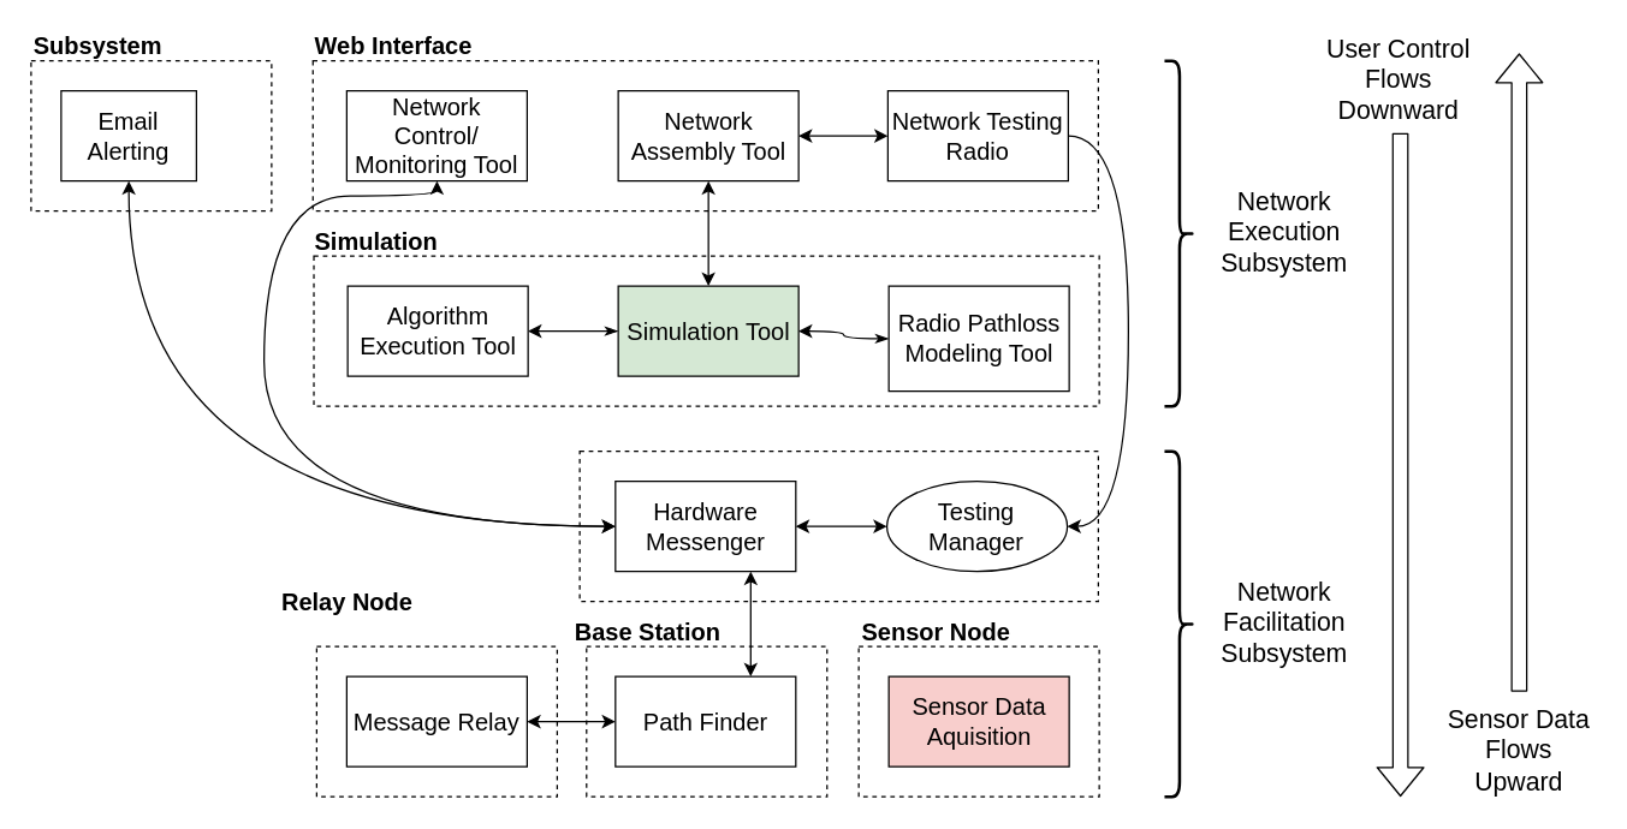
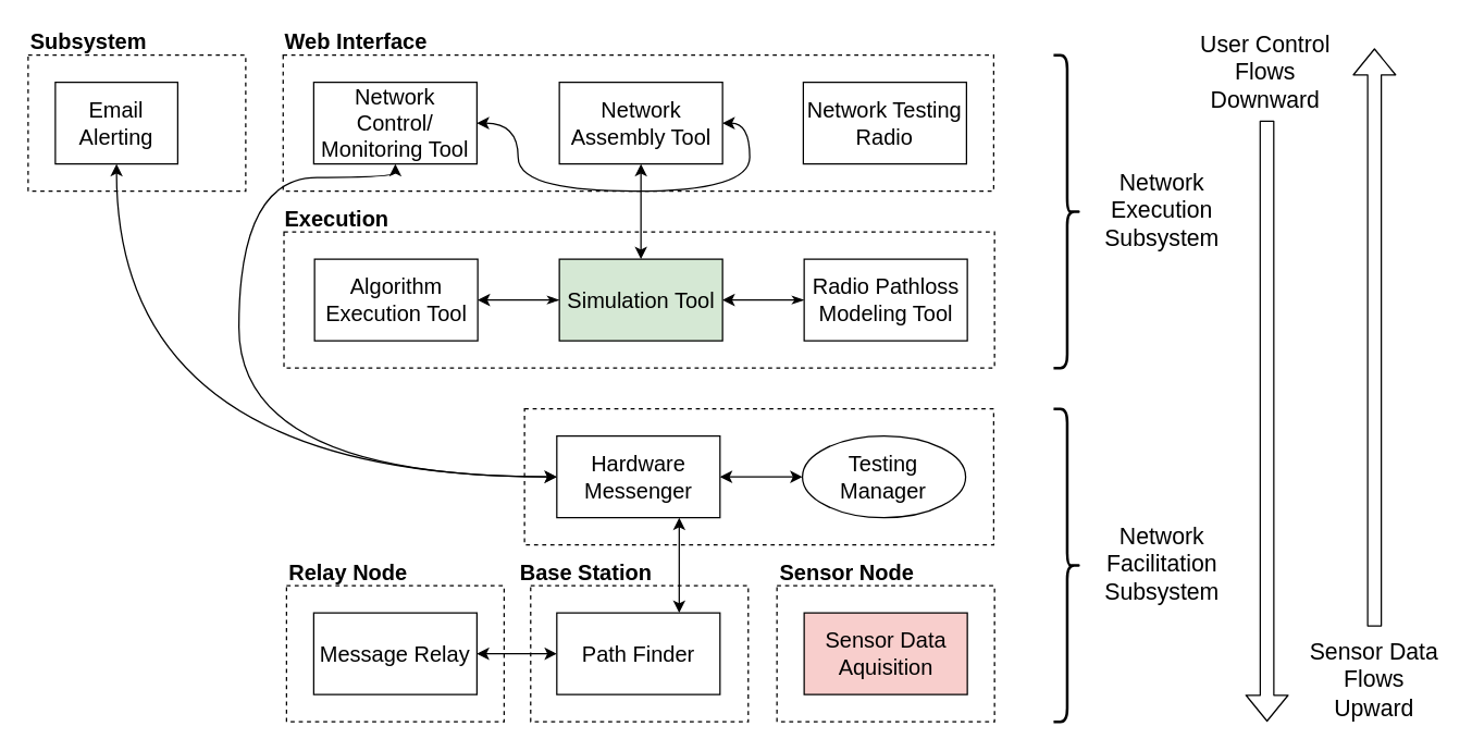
  <mxCell id="0" />
  <mxCell id="1" parent="0" />
  <mxCell id="2" value="" style="rounded=0;whiteSpace=wrap;html=1;dashed=1;fontSize=16;" parent="1" vertex="1"><mxGeometry x="385" y="300" width="345" height="100" as="geometry" /></mxCell>
  <mxCell id="3" value="" style="rounded=0;whiteSpace=wrap;html=1;dashed=1;fontSize=16;" parent="1" vertex="1"><mxGeometry x="208.12" y="170" width="522.5" height="100" as="geometry" /></mxCell>
  <mxCell id="4" value="" style="rounded=0;whiteSpace=wrap;html=1;dashed=1;fontSize=16;" parent="1" vertex="1"><mxGeometry x="207.5" y="40" width="522.5" height="100" as="geometry" /></mxCell>
  <mxCell id="5" value="" style="rounded=0;whiteSpace=wrap;html=1;dashed=1;fontSize=16;" parent="1" vertex="1"><mxGeometry x="210" y="430" width="160" height="100" as="geometry" /></mxCell>
  <mxCell id="6" value="" style="rounded=0;whiteSpace=wrap;html=1;dashed=1;fontSize=16;" parent="1" vertex="1"><mxGeometry x="570.62" y="430" width="160" height="100" as="geometry" /></mxCell>
  <mxCell id="7" value="" style="rounded=0;whiteSpace=wrap;html=1;dashed=1;fontSize=16;" parent="1" vertex="1"><mxGeometry y="40" width="160" height="100" as="geometry" x="20" /></mxCell>
  <mxCell id="8" value="Sensor Data Aquisition" style="rounded=0;whiteSpace=wrap;html=1;fontSize=16;fillColor=#f8cecc;" parent="1" vertex="1"><mxGeometry x="590.62" y="450" width="120" height="60" as="geometry" /></mxCell>
  <mxCell id="9" value="Message Relay" style="rounded=0;whiteSpace=wrap;html=1;fontSize=16;" parent="1" vertex="1"><mxGeometry x="230" y="450" width="120" height="60" as="geometry" /></mxCell>
  <mxCell id="10" value="" style="rounded=0;whiteSpace=wrap;html=1;dashed=1;fontSize=16;" parent="1" vertex="1"><mxGeometry x="389.53" y="430" width="160" height="100" as="geometry" /></mxCell>
  <mxCell id="11" style="edgeStyle=orthogonalEdgeStyle;curved=1;rounded=0;orthogonalLoop=1;jettySize=auto;html=1;exitX=0;exitY=0.5;exitDx=0;exitDy=0;entryX=1;entryY=0.5;entryDx=0;entryDy=0;startArrow=classic;startFill=1;fontSize=16;" edge="1" parent="1" source="12" target="9"><mxGeometry relative="1" as="geometry" /></mxCell>
  <mxCell id="12" value="Path Finder" style="rounded=0;whiteSpace=wrap;html=1;fontSize=16;" parent="1" vertex="1"><mxGeometry x="408.75" y="450" width="120" height="60" as="geometry" /></mxCell>
  <mxCell id="13" style="edgeStyle=orthogonalEdgeStyle;curved=1;rounded=0;orthogonalLoop=1;jettySize=auto;html=1;exitX=0.5;exitY=1;exitDx=0;exitDy=0;entryX=0;entryY=0.5;entryDx=0;entryDy=0;fontSize=16;startArrow=classic;startFill=1;" edge="1" parent="1" source="14" target="27"><mxGeometry relative="1" as="geometry"><Array as="points"><mxPoint x="290" y="130" /><mxPoint x="175" y="130" /><mxPoint x="175" y="350" /></Array></mxGeometry></mxCell>
  <mxCell id="14" value="Network Control/&lt;br&gt;Monitoring Tool" style="rounded=0;whiteSpace=wrap;html=1;fontSize=16;" parent="1" vertex="1"><mxGeometry x="230" y="60" width="120" height="60" as="geometry" /></mxCell>
- <mxCell id="15" style="edgeStyle=orthogonalEdgeStyle;curved=1;rounded=0;orthogonalLoop=1;jettySize=auto;html=1;exitX=1;exitY=0.5;exitDx=0;exitDy=0;entryX=0;entryY=0.5;entryDx=0;entryDy=0;startArrow=classic;startFill=1;fontSize=16;" parent="1" source="16" target="18" edge="1"><mxGeometry relative="1" as="geometry" /></mxCell>
+ <mxCell id="15" style="edgeStyle=orthogonalEdgeStyle;curved=1;rounded=0;orthogonalLoop=1;jettySize=auto;html=1;exitX=1;exitY=0.5;exitDx=0;exitDy=0;startArrow=classic;startFill=1;fontSize=16;" parent="1" source="16" target="14" edge="1"><mxGeometry relative="1" as="geometry" /></mxCell>
  <mxCell id="16" value="Network Assembly Tool" style="rounded=0;whiteSpace=wrap;html=1;fontSize=16;" parent="1" vertex="1"><mxGeometry x="410.62" y="60" width="120" height="60" as="geometry" /></mxCell>
- <mxCell id="17" style="edgeStyle=orthogonalEdgeStyle;curved=1;rounded=0;orthogonalLoop=1;jettySize=auto;html=1;exitX=1;exitY=0.5;exitDx=0;exitDy=0;entryX=1;entryY=0.5;entryDx=0;entryDy=0;startArrow=none;startFill=0;fontSize=16;" parent="1" source="18" target="30" edge="1"><mxGeometry relative="1" as="geometry"><Array as="points"><mxPoint x="750" y="90" /><mxPoint x="750" y="350" /></Array></mxGeometry></mxCell>
  <mxCell id="18" value="Network Testing Radio" style="rounded=0;whiteSpace=wrap;html=1;fontSize=16;" parent="1" vertex="1"><mxGeometry x="590" y="60" width="120" height="60" as="geometry" /></mxCell>
  <mxCell id="19" value="Email Alerting" style="rounded=0;whiteSpace=wrap;html=1;fontSize=16;" parent="1" vertex="1"><mxGeometry x="40" y="60" width="90" height="60" as="geometry" /></mxCell>
  <mxCell id="20" style="edgeStyle=orthogonalEdgeStyle;curved=1;rounded=0;orthogonalLoop=1;jettySize=auto;html=1;exitX=0;exitY=0.5;exitDx=0;exitDy=0;startArrow=classicThin;startFill=1;fontSize=16;" parent="1" source="22" target="25" edge="1"><mxGeometry relative="1" as="geometry" /></mxCell>
  <mxCell id="21" style="edgeStyle=orthogonalEdgeStyle;curved=1;rounded=0;orthogonalLoop=1;jettySize=auto;html=1;exitX=0.5;exitY=0;exitDx=0;exitDy=0;entryX=0.5;entryY=1;entryDx=0;entryDy=0;startArrow=classic;startFill=1;fontSize=16;" parent="1" source="22" target="16" edge="1"><mxGeometry relative="1" as="geometry" /></mxCell>
  <mxCell id="22" value="Simulation Tool" style="rounded=0;whiteSpace=wrap;html=1;fontSize=16;fillColor=#d5e8d4;" parent="1" vertex="1"><mxGeometry x="410.62" y="190" width="120" height="60" as="geometry" /></mxCell>
  <mxCell id="23" style="edgeStyle=orthogonalEdgeStyle;curved=1;rounded=0;orthogonalLoop=1;jettySize=auto;html=1;exitX=0;exitY=0.5;exitDx=0;exitDy=0;entryX=1;entryY=0.5;entryDx=0;entryDy=0;startArrow=classicThin;startFill=1;fontSize=16;" parent="1" source="24" target="22" edge="1"><mxGeometry relative="1" as="geometry" /></mxCell>
- <mxCell id="24" value="Radio Pathloss Modeling Tool" style="rounded=0;whiteSpace=wrap;html=1;fontSize=16;" parent="1" vertex="1"><mxGeometry x="590.62" y="190" width="120" height="70" as="geometry" /></mxCell>
+ <mxCell id="24" value="Radio Pathloss Modeling Tool" style="rounded=0;whiteSpace=wrap;html=1;fontSize=16;" parent="1" vertex="1"><mxGeometry x="590.62" y="190" width="120" height="60" as="geometry" /></mxCell>
  <mxCell id="25" value="Algorithm Execution Tool" style="rounded=0;whiteSpace=wrap;html=1;fontSize=16;" parent="1" vertex="1"><mxGeometry x="230.62" y="190" width="120" height="60" as="geometry" /></mxCell>
  <mxCell id="26" style="edgeStyle=orthogonalEdgeStyle;curved=1;rounded=0;orthogonalLoop=1;jettySize=auto;html=1;exitX=0.75;exitY=1;exitDx=0;exitDy=0;entryX=0.75;entryY=0;entryDx=0;entryDy=0;startArrow=classic;startFill=1;fontSize=16;" edge="1" parent="1" source="27" target="12"><mxGeometry relative="1" as="geometry" /></mxCell>
  <mxCell id="27" value="Hardware Messenger" style="rounded=0;whiteSpace=wrap;html=1;fontSize=16;" parent="1" vertex="1"><mxGeometry x="408.75" y="320" width="120" height="60" as="geometry" /></mxCell>
  <mxCell id="28" style="edgeStyle=orthogonalEdgeStyle;curved=1;rounded=0;orthogonalLoop=1;jettySize=auto;html=1;exitX=0;exitY=0.5;exitDx=0;exitDy=0;entryX=0.5;entryY=1;entryDx=0;entryDy=0;startArrow=classic;startFill=1;fontSize=16;" parent="1" source="27" target="19" edge="1"><mxGeometry relative="1" as="geometry"><mxPoint x="230.62" y="350" as="sourcePoint" /></mxGeometry></mxCell>
  <mxCell id="29" style="edgeStyle=orthogonalEdgeStyle;curved=1;rounded=0;orthogonalLoop=1;jettySize=auto;html=1;exitX=0;exitY=0.5;exitDx=0;exitDy=0;entryX=1;entryY=0.5;entryDx=0;entryDy=0;startArrow=classic;startFill=1;fontSize=16;" parent="1" source="30" target="27" edge="1"><mxGeometry relative="1" as="geometry" /></mxCell>
  <mxCell id="30" value="Testing Manager" style="ellipse;whiteSpace=wrap;html=1;fontSize=16;" parent="1" vertex="1"><mxGeometry x="589.37" y="320" width="120" height="60" as="geometry" /></mxCell>
  <mxCell id="31" value="Web Interface" style="text;html=1;strokeColor=none;fillColor=none;align=left;verticalAlign=middle;whiteSpace=wrap;rounded=0;dashed=1;fontSize=16;fontStyle=1" parent="1" vertex="1"><mxGeometry x="206.87" width="133.13" height="20" as="geometry" y="20" /></mxCell>
- <mxCell id="32" value="Simulation" style="text;html=1;strokeColor=none;fillColor=none;align=left;verticalAlign=middle;whiteSpace=wrap;rounded=0;dashed=1;fontSize=16;fontStyle=1" parent="1" vertex="1"><mxGeometry x="206.87" y="150" width="178.13" height="20" as="geometry" /></mxCell>
+ <mxCell id="32" value="Execution" style="text;html=1;strokeColor=none;fillColor=none;align=left;verticalAlign=middle;whiteSpace=wrap;rounded=0;dashed=1;fontSize=16;fontStyle=1" parent="1" vertex="1"><mxGeometry x="206.87" y="150" width="178.13" height="20" as="geometry" /></mxCell>
  <mxCell id="33" value="Base Station" style="text;html=1;strokeColor=none;fillColor=none;align=left;verticalAlign=middle;whiteSpace=wrap;rounded=0;dashed=1;fontSize=16;fontStyle=1" parent="1" vertex="1"><mxGeometry x="380" y="410" width="110" height="20" as="geometry" /></mxCell>
- <mxCell id="34" value="Relay Node" style="text;html=1;strokeColor=none;fillColor=none;align=left;verticalAlign=middle;whiteSpace=wrap;rounded=0;dashed=1;fontSize=16;fontStyle=1" parent="1" vertex="1"><mxGeometry x="185" y="390" width="94.69" height="20" as="geometry" /></mxCell>
+ <mxCell id="34" value="Relay Node" style="text;html=1;strokeColor=none;fillColor=none;align=left;verticalAlign=middle;whiteSpace=wrap;rounded=0;dashed=1;fontSize=16;fontStyle=1" parent="1" vertex="1"><mxGeometry x="210" y="410" width="94.69" height="20" as="geometry" /></mxCell>
  <mxCell id="35" value="Sensor Node" style="text;html=1;strokeColor=none;fillColor=none;align=left;verticalAlign=middle;whiteSpace=wrap;rounded=0;dashed=1;fontSize=16;fontStyle=1" parent="1" vertex="1"><mxGeometry x="570.62" y="410" width="109.38" height="20" as="geometry" /></mxCell>
  <mxCell id="36" value="Subsystem" style="text;html=1;strokeColor=none;fillColor=none;align=left;verticalAlign=middle;whiteSpace=wrap;rounded=0;dashed=1;fontSize=16;fontStyle=1" parent="1" vertex="1"><mxGeometry width="175" height="20" as="geometry" x="20" y="20" /></mxCell>
  <mxCell id="37" value="" style="shape=curlyBracket;whiteSpace=wrap;html=1;rounded=1;fontSize=14;align=left;strokeColor=#000000;fillColor=#000000;strokeWidth=2;rotation=-180;" parent="1" vertex="1"><mxGeometry x="774.06" y="40" width="20" height="230" as="geometry" /></mxCell>
  <mxCell id="38" value="" style="shape=curlyBracket;whiteSpace=wrap;html=1;rounded=1;fontSize=14;align=left;strokeColor=#000000;fillColor=#000000;strokeWidth=2;rotation=-180;" parent="1" vertex="1"><mxGeometry x="774.06" y="300" width="20" height="230" as="geometry" /></mxCell>
  <mxCell id="39" value="Network Execution Subsystem" style="text;html=1;strokeColor=none;fillColor=none;align=center;verticalAlign=middle;whiteSpace=wrap;rounded=0;fontSize=17;" parent="1" vertex="1"><mxGeometry x="814.06" y="145" width="80" height="20" as="geometry" /></mxCell>
  <mxCell id="40" value="Network Facilitation Subsystem" style="text;html=1;strokeColor=none;fillColor=none;align=center;verticalAlign=middle;whiteSpace=wrap;rounded=0;fontSize=17;" parent="1" vertex="1"><mxGeometry x="814.06" y="405" width="80" height="20" as="geometry" /></mxCell>
  <mxCell id="41" value="" style="shape=flexArrow;endArrow=classic;html=1;fontSize=17;strokeColor=#000000;" parent="1" edge="1"><mxGeometry width="50" height="50" relative="1" as="geometry"><mxPoint x="1010" y="460" as="sourcePoint" /><mxPoint x="1010" y="35" as="targetPoint" /></mxGeometry></mxCell>
  <mxCell id="42" value="" style="shape=flexArrow;endArrow=classic;html=1;fontSize=17;fillColor=#ffffff;gradientColor=#ffffff;" parent="1" edge="1"><mxGeometry width="50" height="50" relative="1" as="geometry"><mxPoint x="930.94" y="88" as="sourcePoint" /><mxPoint x="931" y="530" as="targetPoint" /></mxGeometry></mxCell>
  <mxCell id="43" value="Sensor Data Flows Upward" style="text;html=1;strokeColor=none;fillColor=none;align=center;verticalAlign=middle;whiteSpace=wrap;rounded=0;fontSize=17;" parent="1" vertex="1"><mxGeometry x="960" y="490" width="100" height="20" as="geometry" /></mxCell>
  <mxCell id="44" value="User Control Flows Downward" style="text;html=1;strokeColor=none;fillColor=none;align=center;verticalAlign=middle;whiteSpace=wrap;rounded=0;fontSize=17;" parent="1" vertex="1"><mxGeometry x="880" y="43" width="100" height="20" as="geometry" /></mxCell>
